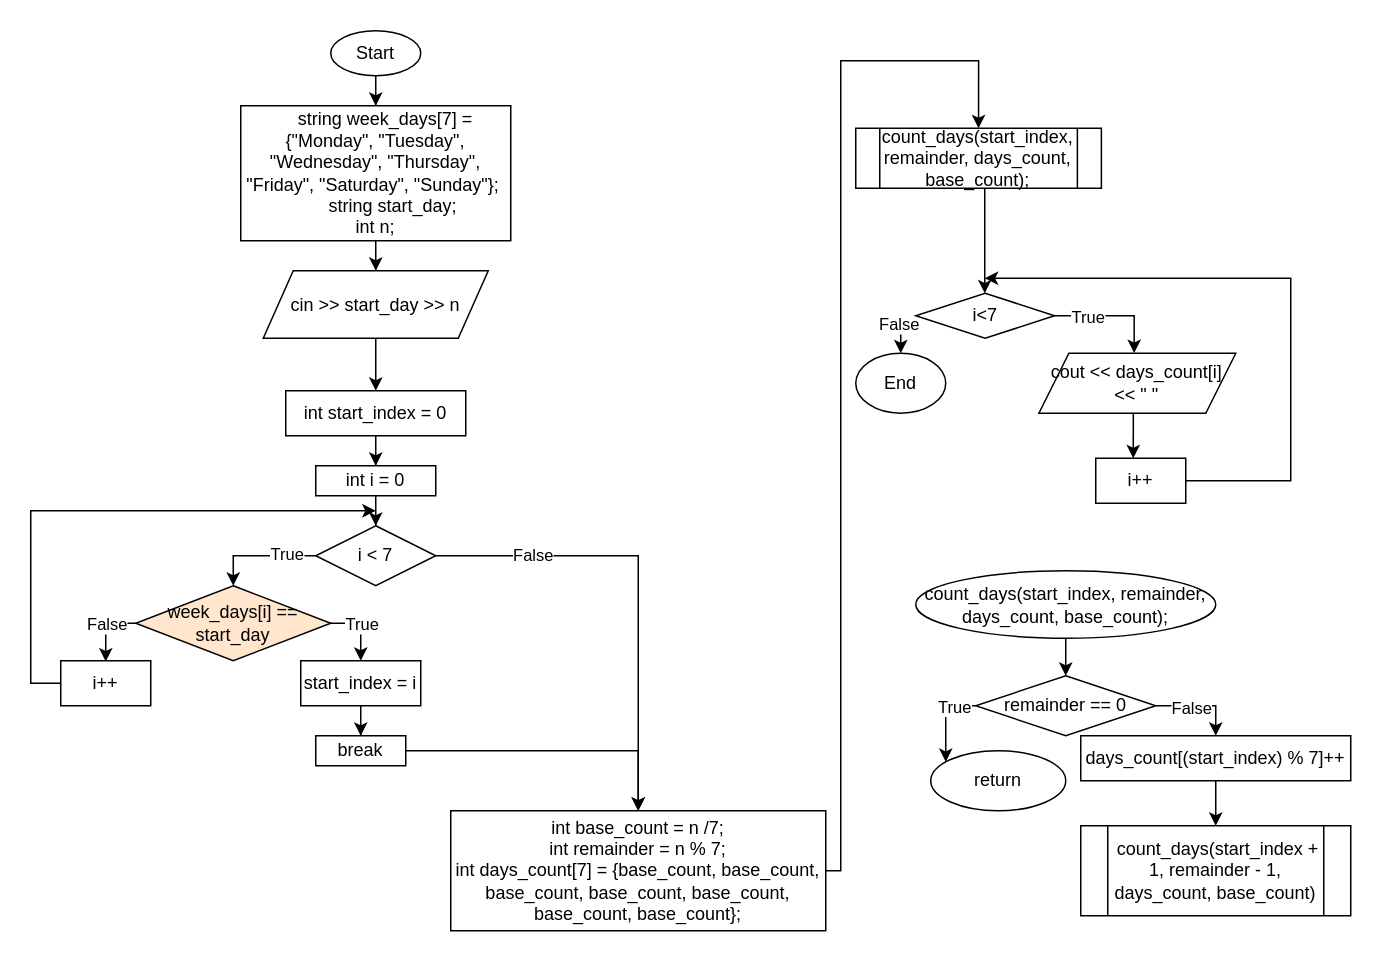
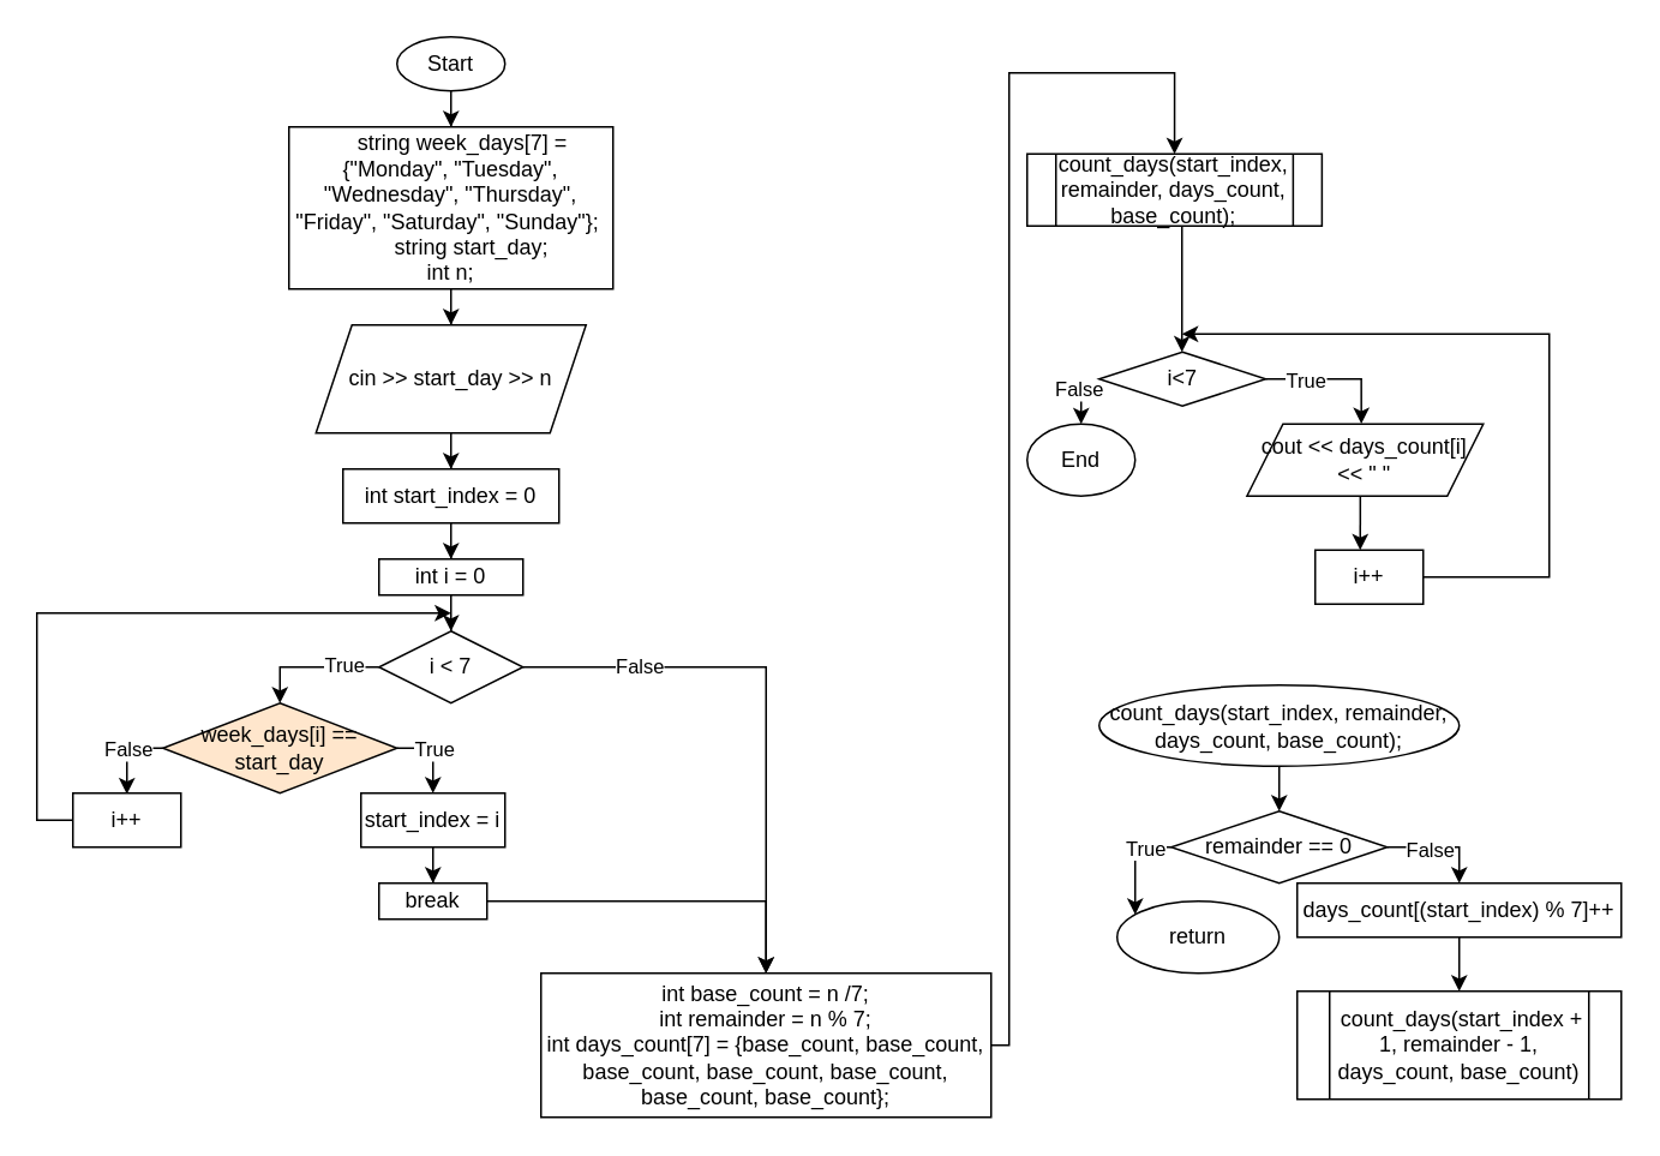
  <mxCell id="0" />
  <mxCell id="1" parent="0" />
  <mxCell id="2" style="edgeStyle=orthogonalEdgeStyle;rounded=0;orthogonalLoop=1;jettySize=auto;html=1;" parent="1" source="3" target="5" edge="1"><mxGeometry relative="1" as="geometry"><mxPoint x="250" y="80" as="targetPoint" /></mxGeometry></mxCell>
  <mxCell id="3" value="Start" style="ellipse;whiteSpace=wrap;html=1;" parent="1" vertex="1"><mxGeometry x="220" y="20" width="60" height="30" as="geometry" /></mxCell>
  <mxCell id="4" style="edgeStyle=orthogonalEdgeStyle;rounded=0;orthogonalLoop=1;jettySize=auto;html=1;" parent="1" source="5" target="7" edge="1"><mxGeometry relative="1" as="geometry"><mxPoint x="250" y="210" as="targetPoint" /></mxGeometry></mxCell>
  <mxCell id="5" value="&amp;nbsp; &amp;nbsp; string week_days[7] = {&quot;Monday&quot;, &quot;Tuesday&quot;, &quot;Wednesday&quot;, &quot;Thursday&quot;, &quot;Friday&quot;, &quot;Saturday&quot;, &quot;Sunday&quot;};&amp;nbsp; &amp;nbsp; &amp;nbsp; &amp;nbsp; &amp;nbsp; string start_day;&amp;nbsp;&lt;div&gt;int n;&lt;/div&gt;" style="rounded=0;whiteSpace=wrap;html=1;" parent="1" vertex="1"><mxGeometry x="160" y="70" width="180" height="90" as="geometry" /></mxCell>
  <mxCell id="6" style="edgeStyle=orthogonalEdgeStyle;rounded=0;orthogonalLoop=1;jettySize=auto;html=1;" parent="1" source="7" target="9" edge="1"><mxGeometry relative="1" as="geometry"><mxPoint x="250" y="290" as="targetPoint" /></mxGeometry></mxCell>
- <mxCell id="7" value="cin &amp;gt;&amp;gt; start_day &amp;gt;&amp;gt; n" style="shape=parallelogram;perimeter=parallelogramPerimeter;whiteSpace=wrap;html=1;fixedSize=1;" parent="1" vertex="1"><mxGeometry x="175" y="180" width="150" height="45" as="geometry" /></mxCell>
+ <mxCell id="7" value="cin &amp;gt;&amp;gt; start_day &amp;gt;&amp;gt; n" style="shape=parallelogram;perimeter=parallelogramPerimeter;whiteSpace=wrap;html=1;fixedSize=1;" parent="1" vertex="1"><mxGeometry x="175" y="180" width="150" height="60" as="geometry" /></mxCell>
  <mxCell id="8" style="edgeStyle=orthogonalEdgeStyle;rounded=0;orthogonalLoop=1;jettySize=auto;html=1;" parent="1" source="9" target="11" edge="1"><mxGeometry relative="1" as="geometry"><mxPoint x="250" y="350" as="targetPoint" /></mxGeometry></mxCell>
  <mxCell id="9" value="int start_index = 0" style="rounded=0;whiteSpace=wrap;html=1;" parent="1" vertex="1"><mxGeometry x="190" y="260" width="120" height="30" as="geometry" /></mxCell>
  <mxCell id="10" style="edgeStyle=orthogonalEdgeStyle;rounded=0;orthogonalLoop=1;jettySize=auto;html=1;" parent="1" source="11" target="16" edge="1"><mxGeometry relative="1" as="geometry"><mxPoint x="250" y="360" as="targetPoint" /></mxGeometry></mxCell>
  <mxCell id="11" value="int i = 0" style="rounded=0;whiteSpace=wrap;html=1;" parent="1" vertex="1"><mxGeometry x="210" y="310" width="80" height="20" as="geometry" /></mxCell>
  <mxCell id="12" style="edgeStyle=orthogonalEdgeStyle;rounded=0;orthogonalLoop=1;jettySize=auto;html=1;entryX=0.5;entryY=0;entryDx=0;entryDy=0;exitX=0;exitY=0.5;exitDx=0;exitDy=0;" parent="1" source="16" target="21" edge="1"><mxGeometry relative="1" as="geometry"><mxPoint x="180" y="400" as="targetPoint" /></mxGeometry></mxCell>
  <mxCell id="13" value="True" style="edgeLabel;html=1;align=center;verticalAlign=middle;resizable=0;points=[];" parent="12" vertex="1" connectable="0"><mxGeometry x="-0.461" y="-2" relative="1" as="geometry"><mxPoint as="offset" /></mxGeometry></mxCell>
  <mxCell id="14" style="edgeStyle=orthogonalEdgeStyle;rounded=0;orthogonalLoop=1;jettySize=auto;html=1;" parent="1" source="16" target="29" edge="1"><mxGeometry relative="1" as="geometry"><mxPoint x="320" y="560" as="targetPoint" /></mxGeometry></mxCell>
  <mxCell id="15" value="False" style="edgeLabel;html=1;align=center;verticalAlign=middle;resizable=0;points=[];" parent="14" vertex="1" connectable="0"><mxGeometry x="-0.582" y="1" relative="1" as="geometry"><mxPoint as="offset" /></mxGeometry></mxCell>
  <mxCell id="16" value="i &amp;lt; 7" style="rhombus;whiteSpace=wrap;html=1;" parent="1" vertex="1"><mxGeometry x="210" y="350" width="80" height="40" as="geometry" /></mxCell>
  <mxCell id="17" style="edgeStyle=orthogonalEdgeStyle;rounded=0;orthogonalLoop=1;jettySize=auto;html=1;exitX=1;exitY=0.5;exitDx=0;exitDy=0;" parent="1" source="21" target="23" edge="1"><mxGeometry relative="1" as="geometry"><mxPoint x="240" y="460" as="targetPoint" /></mxGeometry></mxCell>
  <mxCell id="18" value="True" style="edgeLabel;html=1;align=center;verticalAlign=middle;resizable=0;points=[];" parent="17" vertex="1" connectable="0"><mxGeometry x="-0.698" y="1" relative="1" as="geometry"><mxPoint x="13" y="1" as="offset" /></mxGeometry></mxCell>
  <mxCell id="19" style="edgeStyle=orthogonalEdgeStyle;rounded=0;orthogonalLoop=1;jettySize=auto;html=1;" parent="1" source="21" edge="1"><mxGeometry relative="1" as="geometry"><mxPoint x="70" y="440" as="targetPoint" /></mxGeometry></mxCell>
  <mxCell id="20" value="False" style="edgeLabel;html=1;align=center;verticalAlign=middle;resizable=0;points=[];" parent="19" vertex="1" connectable="0"><mxGeometry x="-0.296" y="-2" relative="1" as="geometry"><mxPoint x="-4" y="2" as="offset" /></mxGeometry></mxCell>
  <mxCell id="21" value="week_days[i] == start_day" style="rhombus;whiteSpace=wrap;html=1;fillColor=#ffe6cc;" parent="1" vertex="1"><mxGeometry x="90" y="390" width="130" height="50" as="geometry" /></mxCell>
  <mxCell id="22" style="edgeStyle=orthogonalEdgeStyle;rounded=0;orthogonalLoop=1;jettySize=auto;html=1;" parent="1" source="23" target="25" edge="1"><mxGeometry relative="1" as="geometry"><mxPoint x="240" y="500" as="targetPoint" /></mxGeometry></mxCell>
  <mxCell id="23" value="start_index = i" style="rounded=0;whiteSpace=wrap;html=1;" parent="1" vertex="1"><mxGeometry x="200" y="440" width="80" height="30" as="geometry" /></mxCell>
  <mxCell id="24" style="edgeStyle=orthogonalEdgeStyle;rounded=0;orthogonalLoop=1;jettySize=auto;html=1;entryX=0.5;entryY=0;entryDx=0;entryDy=0;" parent="1" source="25" target="29" edge="1"><mxGeometry relative="1" as="geometry" /></mxCell>
  <mxCell id="25" value="break" style="rounded=0;whiteSpace=wrap;html=1;" parent="1" vertex="1"><mxGeometry x="210" y="490" width="60" height="20" as="geometry" /></mxCell>
  <mxCell id="26" style="edgeStyle=orthogonalEdgeStyle;rounded=0;orthogonalLoop=1;jettySize=auto;html=1;exitX=0;exitY=0.5;exitDx=0;exitDy=0;" parent="1" source="27" edge="1"><mxGeometry relative="1" as="geometry"><mxPoint x="250" y="340" as="targetPoint" /><Array as="points"><mxPoint x="20" y="455" /><mxPoint x="20" y="340" /><mxPoint x="210" y="340" /></Array></mxGeometry></mxCell>
  <mxCell id="27" value="i++" style="rounded=0;whiteSpace=wrap;html=1;" parent="1" vertex="1"><mxGeometry x="40" y="440" width="60" height="30" as="geometry" /></mxCell>
  <mxCell id="28" style="edgeStyle=orthogonalEdgeStyle;rounded=0;orthogonalLoop=1;jettySize=auto;html=1;entryX=0.5;entryY=0;entryDx=0;entryDy=0;exitX=1;exitY=0.5;exitDx=0;exitDy=0;" parent="1" source="29" target="41" edge="1"><mxGeometry relative="1" as="geometry"><mxPoint x="666.25" y="60" as="targetPoint" /><mxPoint x="520" y="600" as="sourcePoint" /><Array as="points"><mxPoint x="560" y="580" /><mxPoint x="560" y="40" /><mxPoint x="652" y="40" /></Array></mxGeometry></mxCell>
  <mxCell id="29" value="&lt;div&gt;int base_count = n /7;&lt;/div&gt;&lt;div&gt;int remainder = n % 7;&lt;/div&gt;&lt;div&gt;&lt;span style=&quot;background-color: initial;&quot;&gt;int days_count[7] = {base_count, base_count, base_count, base_count, base_count, base_count, base_count};&lt;/span&gt;&lt;/div&gt;" style="rounded=0;whiteSpace=wrap;html=1;" parent="1" vertex="1"><mxGeometry x="300" y="540" width="250" height="80" as="geometry" /></mxCell>
  <mxCell id="30" style="edgeStyle=orthogonalEdgeStyle;rounded=0;orthogonalLoop=1;jettySize=auto;html=1;exitX=0.5;exitY=1;exitDx=0;exitDy=0;" parent="1" source="41" target="35" edge="1"><mxGeometry relative="1" as="geometry"><mxPoint x="656.25" y="195" as="targetPoint" /><mxPoint x="656.286" y="175" as="sourcePoint" /><Array as="points"><mxPoint x="656" y="125" /></Array></mxGeometry></mxCell>
  <mxCell id="31" style="edgeStyle=orthogonalEdgeStyle;rounded=0;orthogonalLoop=1;jettySize=auto;html=1;entryX=0.484;entryY=-0.003;entryDx=0;entryDy=0;entryPerimeter=0;" parent="1" source="35" target="39" edge="1"><mxGeometry relative="1" as="geometry"><Array as="points"><mxPoint x="755.35" y="210" /></Array><mxPoint x="755" y="235" as="targetPoint" /></mxGeometry></mxCell>
  <mxCell id="32" value="True" style="edgeLabel;html=1;align=center;verticalAlign=middle;resizable=0;points=[];" parent="31" vertex="1" connectable="0"><mxGeometry x="-0.424" relative="1" as="geometry"><mxPoint as="offset" /></mxGeometry></mxCell>
  <mxCell id="33" style="edgeStyle=orthogonalEdgeStyle;rounded=0;orthogonalLoop=1;jettySize=auto;html=1;exitX=0;exitY=0.5;exitDx=0;exitDy=0;" parent="1" source="35" target="40" edge="1"><mxGeometry relative="1" as="geometry"><mxPoint x="590" y="335" as="targetPoint" /><Array as="points"><mxPoint x="600" y="210" /><mxPoint x="600" y="245" /><mxPoint x="620" y="245" /></Array></mxGeometry></mxCell>
  <mxCell id="34" value="False" style="edgeLabel;html=1;align=center;verticalAlign=middle;resizable=0;points=[];" parent="33" vertex="1" connectable="0"><mxGeometry x="-0.226" y="-2" relative="1" as="geometry"><mxPoint y="1" as="offset" /></mxGeometry></mxCell>
  <mxCell id="35" value="i&amp;lt;7" style="rhombus;whiteSpace=wrap;html=1;" parent="1" vertex="1"><mxGeometry x="610" y="195" width="92.5" height="30" as="geometry" /></mxCell>
  <mxCell id="36" style="edgeStyle=orthogonalEdgeStyle;rounded=0;orthogonalLoop=1;jettySize=auto;html=1;" parent="1" edge="1"><mxGeometry relative="1" as="geometry"><mxPoint x="755" y="305" as="targetPoint" /><mxPoint x="755.05" y="275" as="sourcePoint" /></mxGeometry></mxCell>
  <mxCell id="37" style="edgeStyle=orthogonalEdgeStyle;rounded=0;orthogonalLoop=1;jettySize=auto;html=1;" parent="1" source="38" edge="1"><mxGeometry relative="1" as="geometry"><mxPoint x="656" y="185" as="targetPoint" /><Array as="points"><mxPoint x="860" y="320" /><mxPoint x="860" y="185" /><mxPoint x="694" y="185" /></Array></mxGeometry></mxCell>
  <mxCell id="38" value="i++" style="rounded=0;whiteSpace=wrap;html=1;" parent="1" vertex="1"><mxGeometry x="730" y="305" width="60" height="30" as="geometry" /></mxCell>
  <mxCell id="39" value="cout &amp;lt;&amp;lt; days_count[i] &amp;lt;&amp;lt; &quot; &quot;" style="shape=parallelogram;perimeter=parallelogramPerimeter;whiteSpace=wrap;html=1;fixedSize=1;" parent="1" vertex="1"><mxGeometry x="692.1" y="235" width="131.25" height="40" as="geometry" /></mxCell>
  <mxCell id="40" value="End" style="ellipse;whiteSpace=wrap;html=1;" parent="1" vertex="1"><mxGeometry x="570" y="235" width="60" height="40" as="geometry" /></mxCell>
  <mxCell id="41" value="count_days(start_index, remainder, days_count, base_count);" style="shape=process;whiteSpace=wrap;html=1;backgroundOutline=1;" vertex="1" parent="1"><mxGeometry x="570" y="85" width="163.75" height="40" as="geometry" /></mxCell>
  <mxCell id="42" style="edgeStyle=orthogonalEdgeStyle;rounded=0;orthogonalLoop=1;jettySize=auto;html=1;" edge="1" parent="1" source="43" target="48"><mxGeometry relative="1" as="geometry"><mxPoint x="710" y="450" as="targetPoint" /></mxGeometry></mxCell>
  <mxCell id="43" value="count_days(start_index, remainder, days_count, base_count);" style="ellipse;whiteSpace=wrap;html=1;" vertex="1" parent="1"><mxGeometry x="610" y="380" width="200" height="45" as="geometry" /></mxCell>
  <mxCell id="44" style="edgeStyle=orthogonalEdgeStyle;rounded=0;orthogonalLoop=1;jettySize=auto;html=1;exitX=0;exitY=0.5;exitDx=0;exitDy=0;" edge="1" parent="1" source="48" target="49"><mxGeometry relative="1" as="geometry"><mxPoint x="620" y="500" as="targetPoint" /><Array as="points"><mxPoint x="630" y="470" /></Array></mxGeometry></mxCell>
  <mxCell id="45" value="True" style="edgeLabel;html=1;align=center;verticalAlign=middle;resizable=0;points=[];" vertex="1" connectable="0" parent="44"><mxGeometry x="-0.467" relative="1" as="geometry"><mxPoint as="offset" /></mxGeometry></mxCell>
  <mxCell id="46" style="edgeStyle=orthogonalEdgeStyle;rounded=0;orthogonalLoop=1;jettySize=auto;html=1;exitX=1;exitY=0.5;exitDx=0;exitDy=0;" edge="1" parent="1" source="48" target="51"><mxGeometry relative="1" as="geometry"><mxPoint x="810" y="500" as="targetPoint" /><Array as="points"><mxPoint x="810" y="470" /></Array></mxGeometry></mxCell>
  <mxCell id="47" value="False" style="edgeLabel;html=1;align=center;verticalAlign=middle;resizable=0;points=[];" vertex="1" connectable="0" parent="46"><mxGeometry x="-0.226" y="-1" relative="1" as="geometry"><mxPoint as="offset" /></mxGeometry></mxCell>
  <mxCell id="48" value="remainder == 0" style="rhombus;whiteSpace=wrap;html=1;" vertex="1" parent="1"><mxGeometry x="650" y="450" width="120" height="40" as="geometry" /></mxCell>
  <mxCell id="49" value="return" style="ellipse;whiteSpace=wrap;html=1;" vertex="1" parent="1"><mxGeometry x="620" y="500" width="90" height="40" as="geometry" /></mxCell>
  <mxCell id="50" style="edgeStyle=orthogonalEdgeStyle;rounded=0;orthogonalLoop=1;jettySize=auto;html=1;entryX=0.5;entryY=0;entryDx=0;entryDy=0;" edge="1" parent="1" source="51" target="52"><mxGeometry relative="1" as="geometry"><mxPoint x="820" y="550" as="targetPoint" /><Array as="points"><mxPoint x="810" y="550" /><mxPoint x="810" y="550" /></Array></mxGeometry></mxCell>
  <mxCell id="51" value="days_count[(start_index) % 7]++" style="rounded=0;whiteSpace=wrap;html=1;" vertex="1" parent="1"><mxGeometry x="720" y="490" width="180" height="30" as="geometry" /></mxCell>
  <mxCell id="52" value="&amp;nbsp;count_days(start_index + 1, remainder - 1, days_count, base_count)" style="shape=process;whiteSpace=wrap;html=1;backgroundOutline=1;" vertex="1" parent="1"><mxGeometry x="720" y="550" width="180" height="60" as="geometry" /></mxCell>
